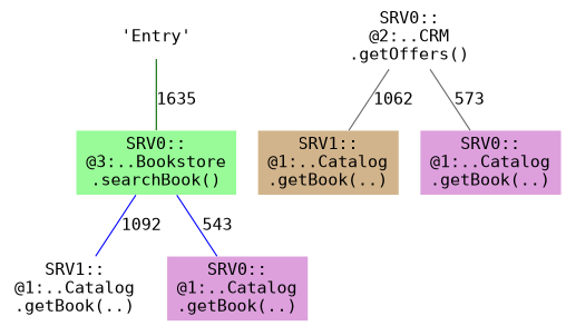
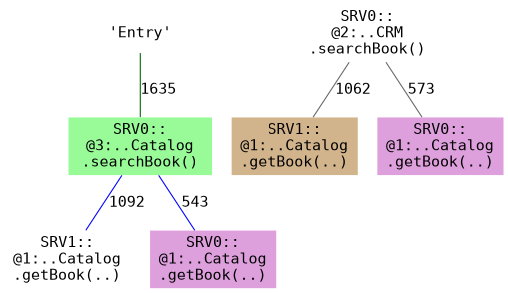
  digraph {
    fontname="DejaVu Sans Mono"
    node [color=darkorange fillcolor=white fontname="DejaVu Sans Mono" shape=none style=filled]
    edge [arrowhead=none color=blue fontname="DejaVu Sans Mono" style=solid]
    n1 [color=deeppink label="'Entry'"]
-   n2 [color=deeppink fillcolor=palegreen label="SRV0::\n@3:..Bookstore\n.searchBook()"]
+   n2 [color=deeppink fillcolor=palegreen label="SRV0::\n@3:..Catalog\n.searchBook()"]
    n3 [label="SRV1::\n@1:..Catalog\n.getBook(..)"]
    n4 [color=darkgreen fillcolor=plum label="SRV0::\n@1:..Catalog\n.getBook(..)"]
-   n5 [label="SRV0::\n@2:..CRM\n.getOffers()"]
+   n5 [label="SRV0::\n@2:..CRM\n.searchBook()"]
    n6 [fillcolor=tan label="SRV1::\n@1:..Catalog\n.getBook(..)"]
    n7 [color=darkgreen fillcolor=plum label="SRV0::\n@1:..Catalog\n.getBook(..)"]
    n1 -> n2 [color=darkgreen label=1635]
    n2 -> n3 [label=1092]
    n2 -> n4 [label=543]
    n5 -> n6 [color=gray40 label=1062]
    n5 -> n7 [color=gray40 label=573]
  }
